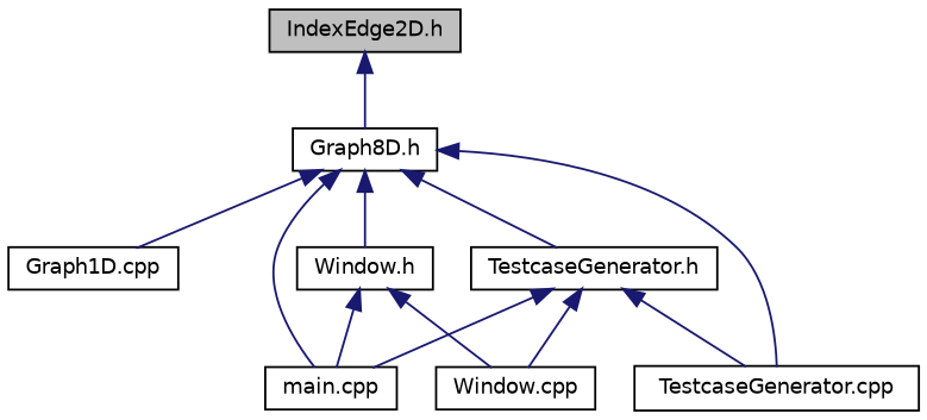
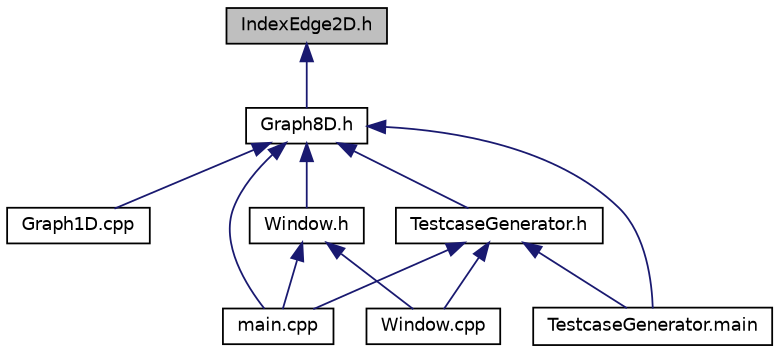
  digraph {
    node [color=black fillcolor=white fontname=Helvetica fontsize=10 shape=record style=filled]
    edge [color=midnightblue dir=back fontname=Helvetica fontsize=10 labelfontname=Helvetica labelfontsize=10 style=solid]
    n1 [fillcolor=grey75 fontcolor=black height=0.2 label="IndexEdge2D.h" width=0.4]
    n2 [height=0.2 label="Graph8D.h" width=0.4]
    n3 [height=0.2 label="Graph1D.cpp" width=0.4]
    n4 [height=0.2 label="main.cpp" width=0.4]
    n5 [height=0.2 label="TestcaseGenerator.h" width=0.4]
-   n6 [height=0.2 label="TestcaseGenerator.cpp" width=0.4]
+   n6 [height=0.2 label="TestcaseGenerator.main" width=0.4]
    n7 [height=0.2 label="Window.h" width=0.4]
    n8 [height=0.2 label="Window.cpp" width=0.4]
    n1 -> n2
    n2 -> n3
    n2 -> n4
    n2 -> n5
    n2 -> n6
    n2 -> n7
    n5 -> n4
    n5 -> n6
    n5 -> n8
    n7 -> n4
    n7 -> n8
  }
